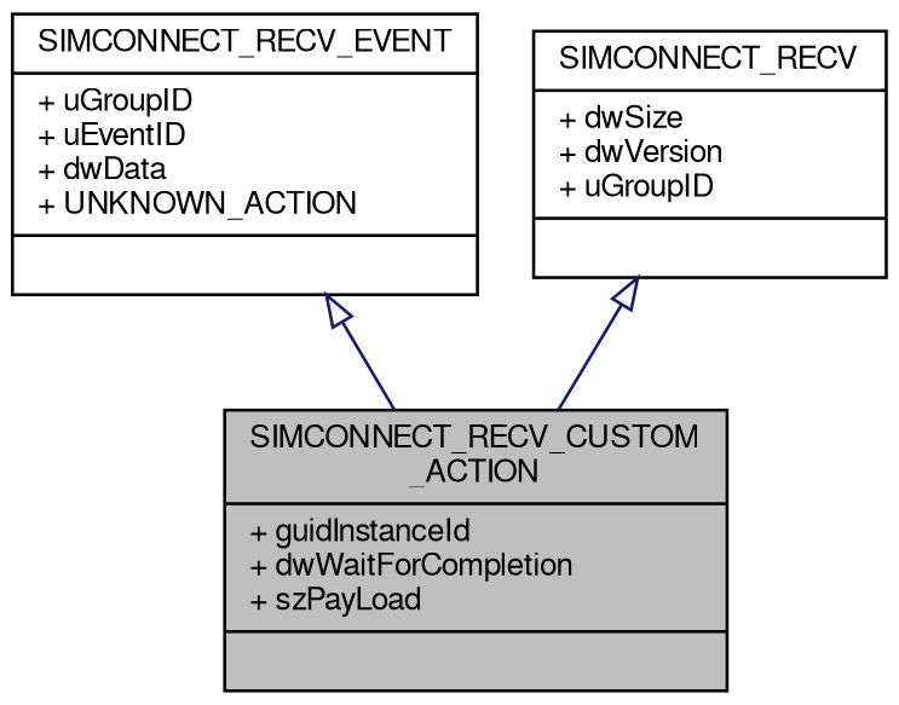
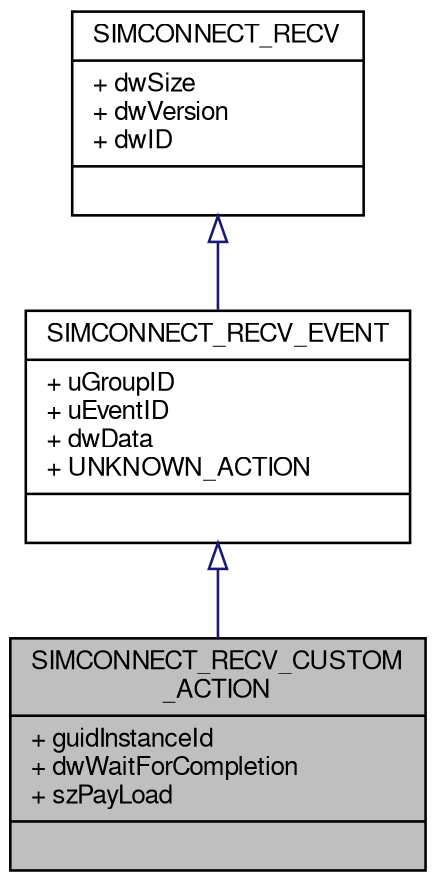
  digraph {
    node [color=black fontname=FreeSans fontsize=10 shape=record]
    edge [arrowtail=onormal color=midnightblue dir=back fontname=FreeSans fontsize=10 labelfontname=FreeSans labelfontsize=10 style=solid]
    n1 [fillcolor=grey75 fontcolor=black height=0.2 label="{SIMCONNECT_RECV_CUSTOM\l_ACTION\n|+ guidInstanceId\l+ dwWaitForCompletion\l+ szPayLoad\l|}" style=filled width=0.4]
    n2 [height=0.2 label="{SIMCONNECT_RECV_EVENT\n|+ uGroupID\l+ uEventID\l+ dwData\l+ UNKNOWN_ACTION\l|}" width=0.4]
-   n3 [height=0.2 label="{SIMCONNECT_RECV\n|+ dwSize\l+ dwVersion\l+ uGroupID\l|}" width=0.4]
+   n3 [height=0.2 label="{SIMCONNECT_RECV\n|+ dwSize\l+ dwVersion\l+ dwID\l|}" width=0.4]
    n2 -> n1
-   n3 -> n1
+   n3 -> n2
  }
